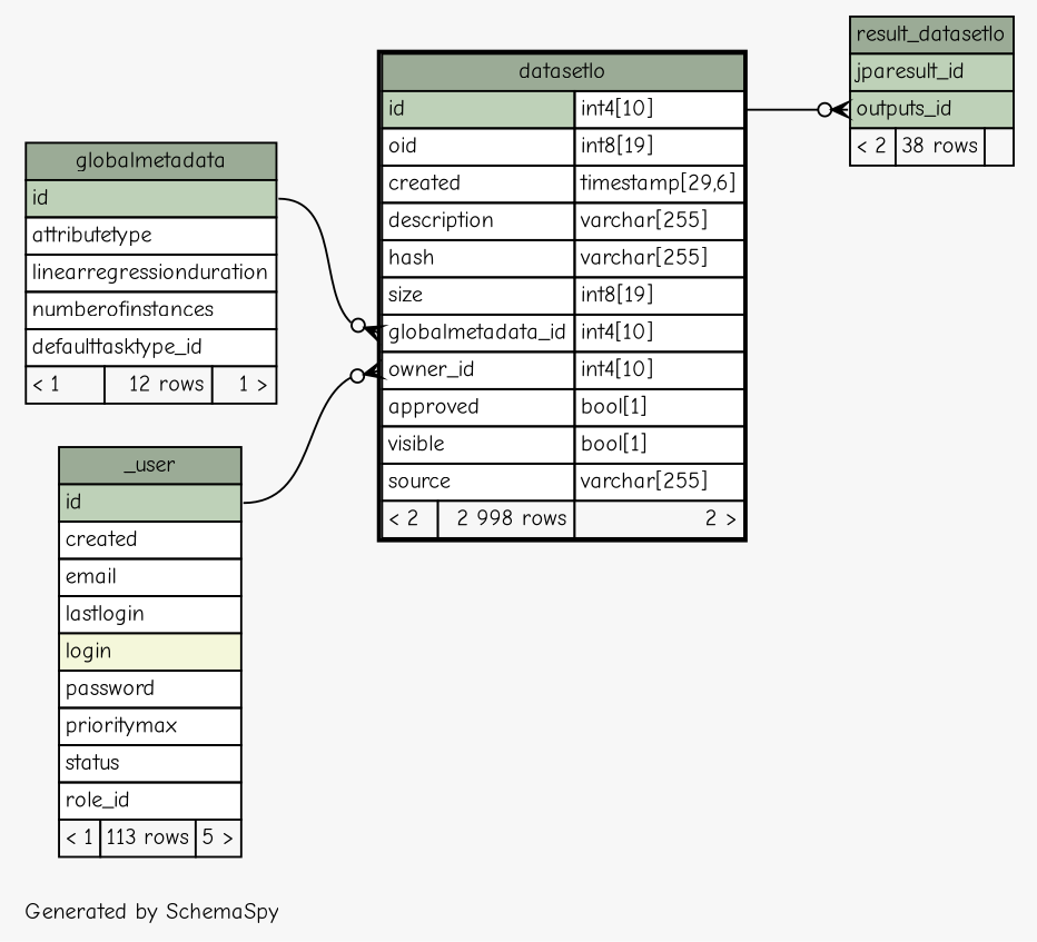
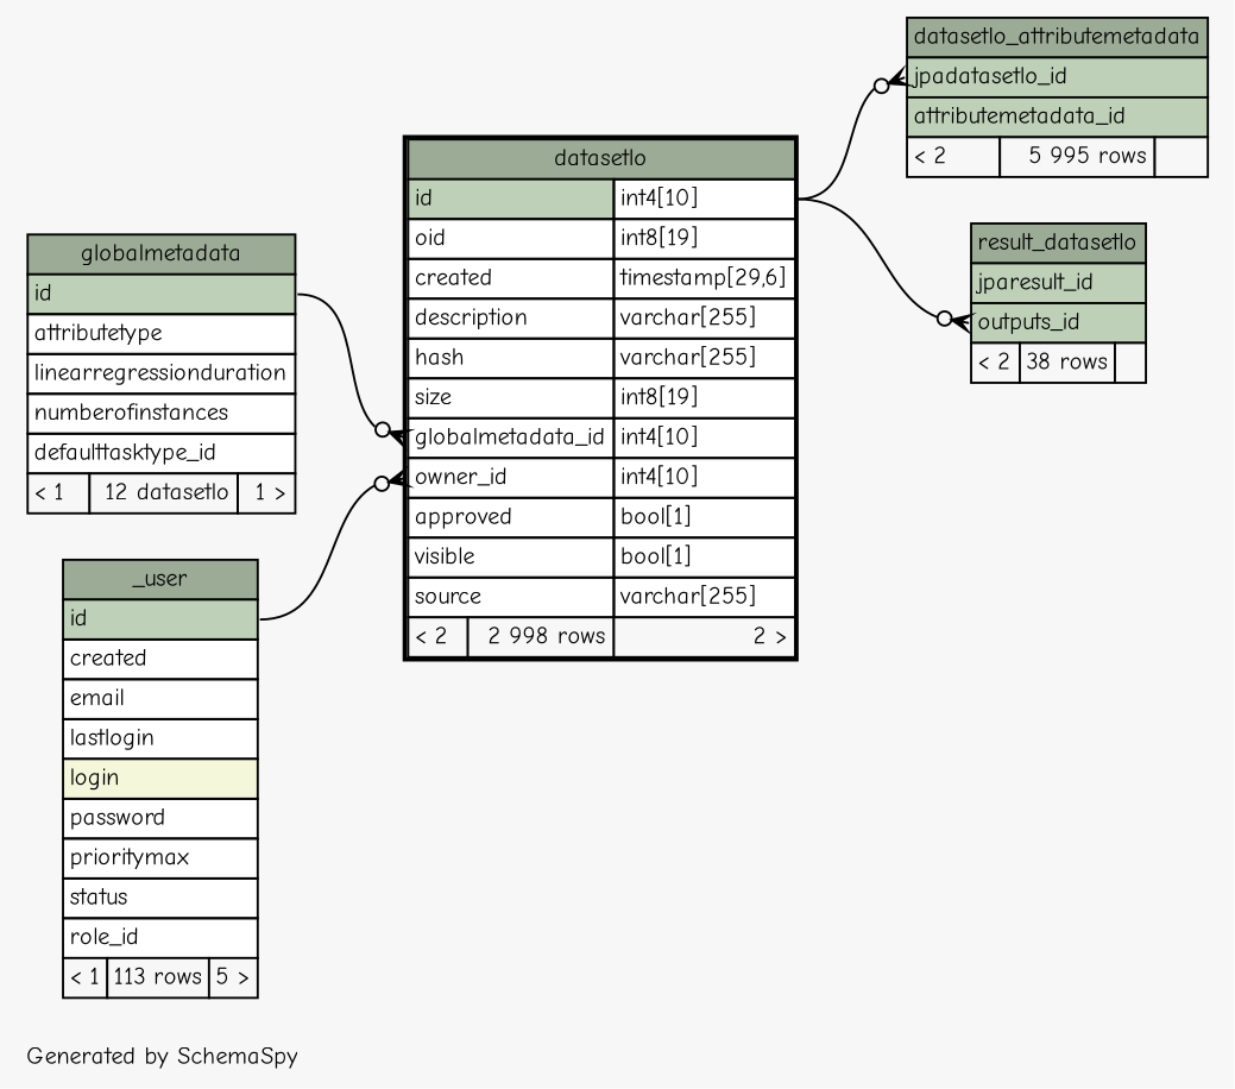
  digraph {
    bgcolor="#f7f7f7"
    fontname="Comic Neue"
    fontsize=11
    label="\nGenerated by SchemaSpy"
    labeljust=l
    nodesep=0.18
    rankdir=RL
    ranksep=0.46
    node [fontname="Comic Neue" fontsize=11 shape=plaintext]
    edge [arrowhead=none arrowsize=0.8 arrowtail=crowodot dir=back fontname="Comic Neue" headport="id:e"]
    n1 [label=<     <TABLE BORDER="2" CELLBORDER="1" CELLSPACING="0" BGCOLOR="#ffffff">       <TR><TD COLSPAN="3" BGCOLOR="#9bab96" ALIGN="CENTER">datasetlo</TD></TR>       <TR><TD PORT="id" COLSPAN="2" BGCOLOR="#bed1b8" ALIGN="LEFT">id</TD><TD PORT="id.type" ALIGN="LEFT">int4[10]</TD></TR>       <TR><TD PORT="oid" COLSPAN="2" ALIGN="LEFT">oid</TD><TD PORT="oid.type" ALIGN="LEFT">int8[19]</TD></TR>       <TR><TD PORT="created" COLSPAN="2" ALIGN="LEFT">created</TD><TD PORT="created.type" ALIGN="LEFT">timestamp[29,6]</TD></TR>       <TR><TD PORT="description" COLSPAN="2" ALIGN="LEFT">description</TD><TD PORT="description.type" ALIGN="LEFT">varchar[255]</TD></TR>       <TR><TD PORT="hash" COLSPAN="2" ALIGN="LEFT">hash</TD><TD PORT="hash.type" ALIGN="LEFT">varchar[255]</TD></TR>       <TR><TD PORT="size" COLSPAN="2" ALIGN="LEFT">size</TD><TD PORT="size.type" ALIGN="LEFT">int8[19]</TD></TR>       <TR><TD PORT="globalmetadata_id" COLSPAN="2" ALIGN="LEFT">globalmetadata_id</TD><TD PORT="globalmetadata_id.type" ALIGN="LEFT">int4[10]</TD></TR>       <TR><TD PORT="owner_id" COLSPAN="2" ALIGN="LEFT">owner_id</TD><TD PORT="owner_id.type" ALIGN="LEFT">int4[10]</TD></TR>       <TR><TD PORT="approved" COLSPAN="2" ALIGN="LEFT">approved</TD><TD PORT="approved.type" ALIGN="LEFT">bool[1]</TD></TR>       <TR><TD PORT="visible" COLSPAN="2" ALIGN="LEFT">visible</TD><TD PORT="visible.type" ALIGN="LEFT">bool[1]</TD></TR>       <TR><TD PORT="source" COLSPAN="2" ALIGN="LEFT">source</TD><TD PORT="source.type" ALIGN="LEFT">varchar[255]</TD></TR>       <TR><TD ALIGN="LEFT" BGCOLOR="#f7f7f7">&lt; 2</TD><TD ALIGN="RIGHT" BGCOLOR="#f7f7f7">2 998 rows</TD><TD ALIGN="RIGHT" BGCOLOR="#f7f7f7">2 &gt;</TD></TR>     </TABLE>>]
-   n2 [label=<     <TABLE BORDER="0" CELLBORDER="1" CELLSPACING="0" BGCOLOR="#ffffff">       <TR><TD COLSPAN="3" BGCOLOR="#9bab96" ALIGN="CENTER">globalmetadata</TD></TR>       <TR><TD PORT="id" COLSPAN="3" BGCOLOR="#bed1b8" ALIGN="LEFT">id</TD></TR>       <TR><TD PORT="attributetype" COLSPAN="3" ALIGN="LEFT">attributetype</TD></TR>       <TR><TD PORT="linearregressionduration" COLSPAN="3" ALIGN="LEFT">linearregressionduration</TD></TR>       <TR><TD PORT="numberofinstances" COLSPAN="3" ALIGN="LEFT">numberofinstances</TD></TR>       <TR><TD PORT="defaulttasktype_id" COLSPAN="3" ALIGN="LEFT">defaulttasktype_id</TD></TR>       <TR><TD ALIGN="LEFT" BGCOLOR="#f7f7f7">&lt; 1</TD><TD ALIGN="RIGHT" BGCOLOR="#f7f7f7">12 rows</TD><TD ALIGN="RIGHT" BGCOLOR="#f7f7f7">1 &gt;</TD></TR>     </TABLE>>]
+   n2 [label=<     <TABLE BORDER="0" CELLBORDER="1" CELLSPACING="0" BGCOLOR="#ffffff">       <TR><TD COLSPAN="3" BGCOLOR="#9bab96" ALIGN="CENTER">globalmetadata</TD></TR>       <TR><TD PORT="id" COLSPAN="3" BGCOLOR="#bed1b8" ALIGN="LEFT">id</TD></TR>       <TR><TD PORT="attributetype" COLSPAN="3" ALIGN="LEFT">attributetype</TD></TR>       <TR><TD PORT="linearregressionduration" COLSPAN="3" ALIGN="LEFT">linearregressionduration</TD></TR>       <TR><TD PORT="numberofinstances" COLSPAN="3" ALIGN="LEFT">numberofinstances</TD></TR>       <TR><TD PORT="defaulttasktype_id" COLSPAN="3" ALIGN="LEFT">defaulttasktype_id</TD></TR>       <TR><TD ALIGN="LEFT" BGCOLOR="#f7f7f7">&lt; 1</TD><TD ALIGN="RIGHT" BGCOLOR="#f7f7f7">12 datasetlo</TD><TD ALIGN="RIGHT" BGCOLOR="#f7f7f7">1 &gt;</TD></TR>     </TABLE>>]
    n3 [label=<     <TABLE BORDER="0" CELLBORDER="1" CELLSPACING="0" BGCOLOR="#ffffff">       <TR><TD COLSPAN="3" BGCOLOR="#9bab96" ALIGN="CENTER">_user</TD></TR>       <TR><TD PORT="id" COLSPAN="3" BGCOLOR="#bed1b8" ALIGN="LEFT">id</TD></TR>       <TR><TD PORT="created" COLSPAN="3" ALIGN="LEFT">created</TD></TR>       <TR><TD PORT="email" COLSPAN="3" ALIGN="LEFT">email</TD></TR>       <TR><TD PORT="lastlogin" COLSPAN="3" ALIGN="LEFT">lastlogin</TD></TR>       <TR><TD PORT="login" COLSPAN="3" BGCOLOR="#f4f7da" ALIGN="LEFT">login</TD></TR>       <TR><TD PORT="password" COLSPAN="3" ALIGN="LEFT">password</TD></TR>       <TR><TD PORT="prioritymax" COLSPAN="3" ALIGN="LEFT">prioritymax</TD></TR>       <TR><TD PORT="status" COLSPAN="3" ALIGN="LEFT">status</TD></TR>       <TR><TD PORT="role_id" COLSPAN="3" ALIGN="LEFT">role_id</TD></TR>       <TR><TD ALIGN="LEFT" BGCOLOR="#f7f7f7">&lt; 1</TD><TD ALIGN="RIGHT" BGCOLOR="#f7f7f7">113 rows</TD><TD ALIGN="RIGHT" BGCOLOR="#f7f7f7">5 &gt;</TD></TR>     </TABLE>>]
+   n4 [label=<     <TABLE BORDER="0" CELLBORDER="1" CELLSPACING="0" BGCOLOR="#ffffff">       <TR><TD COLSPAN="3" BGCOLOR="#9bab96" ALIGN="CENTER">datasetlo_attributemetadata</TD></TR>       <TR><TD PORT="jpadatasetlo_id" COLSPAN="3" BGCOLOR="#bed1b8" ALIGN="LEFT">jpadatasetlo_id</TD></TR>       <TR><TD PORT="attributemetadata_id" COLSPAN="3" BGCOLOR="#bed1b8" ALIGN="LEFT">attributemetadata_id</TD></TR>       <TR><TD ALIGN="LEFT" BGCOLOR="#f7f7f7">&lt; 2</TD><TD ALIGN="RIGHT" BGCOLOR="#f7f7f7">5 995 rows</TD><TD ALIGN="RIGHT" BGCOLOR="#f7f7f7">  </TD></TR>     </TABLE>>]
    n5 [label=<     <TABLE BORDER="0" CELLBORDER="1" CELLSPACING="0" BGCOLOR="#ffffff">       <TR><TD COLSPAN="3" BGCOLOR="#9bab96" ALIGN="CENTER">result_datasetlo</TD></TR>       <TR><TD PORT="jparesult_id" COLSPAN="3" BGCOLOR="#bed1b8" ALIGN="LEFT">jparesult_id</TD></TR>       <TR><TD PORT="outputs_id" COLSPAN="3" BGCOLOR="#bed1b8" ALIGN="LEFT">outputs_id</TD></TR>       <TR><TD ALIGN="LEFT" BGCOLOR="#f7f7f7">&lt; 2</TD><TD ALIGN="RIGHT" BGCOLOR="#f7f7f7">38 rows</TD><TD ALIGN="RIGHT" BGCOLOR="#f7f7f7">  </TD></TR>     </TABLE>>]
    n1 -> n2 [tailport="globalmetadata_id:w"]
    n1 -> n3 [tailport="owner_id:w"]
+   n4 -> n1 [headport="id.type:e" tailport="jpadatasetlo_id:w"]
    n5 -> n1 [headport="id.type:e" tailport="outputs_id:w"]
  }
